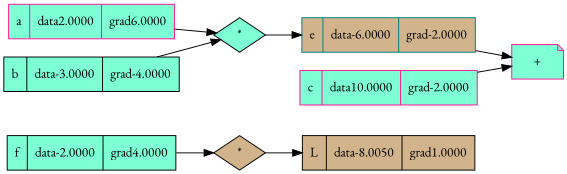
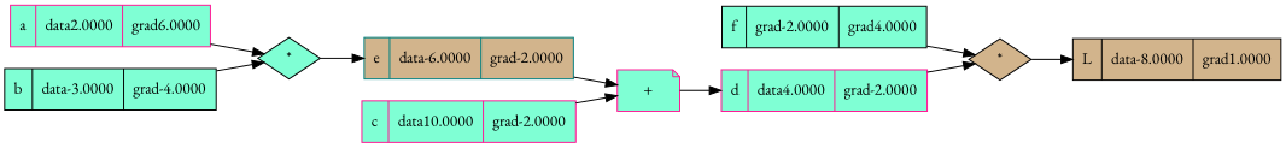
  digraph {
    fontname="EB Garamond"
    rankdir=LR
    node [color=black fillcolor=aquamarine fontname="EB Garamond" shape=record style=filled]
    edge [fontname="EB Garamond"]
-   n1 [label="{f | data-2.0000 | grad4.0000}"]
+   n1 [label="{f | grad-2.0000 | grad4.0000}"]
    n2 [fillcolor=tan label="*" shape=diamond]
-   n3 [fillcolor=tan label="{L | data-8.0050 | grad1.0000}"]
+   n3 [fillcolor=tan label="{L | data-8.0000 | grad1.0000}"]
    n4 [color=deeppink label="{a | data2.0000 | grad6.0000}"]
    n5 [label="*" shape=diamond]
    n6 [color=teal fillcolor=tan label="{e | data-6.0000 | grad-2.0000}"]
    n7 [color=deeppink label="+" shape=note]
+   n8 [color=deeppink label="{d | data4.0000 | grad-2.0000}"]
    n9 [label="{b | data-3.0000 | grad-4.0000}"]
    n10 [color=deeppink label="{c | data10.0000 | grad-2.0000}"]
    n1 -> n2
    n2 -> n3
    n4 -> n5
    n5 -> n6
    n6 -> n7
+   n7 -> n8
+   n8 -> n2
    n9 -> n5
    n10 -> n7
  }
